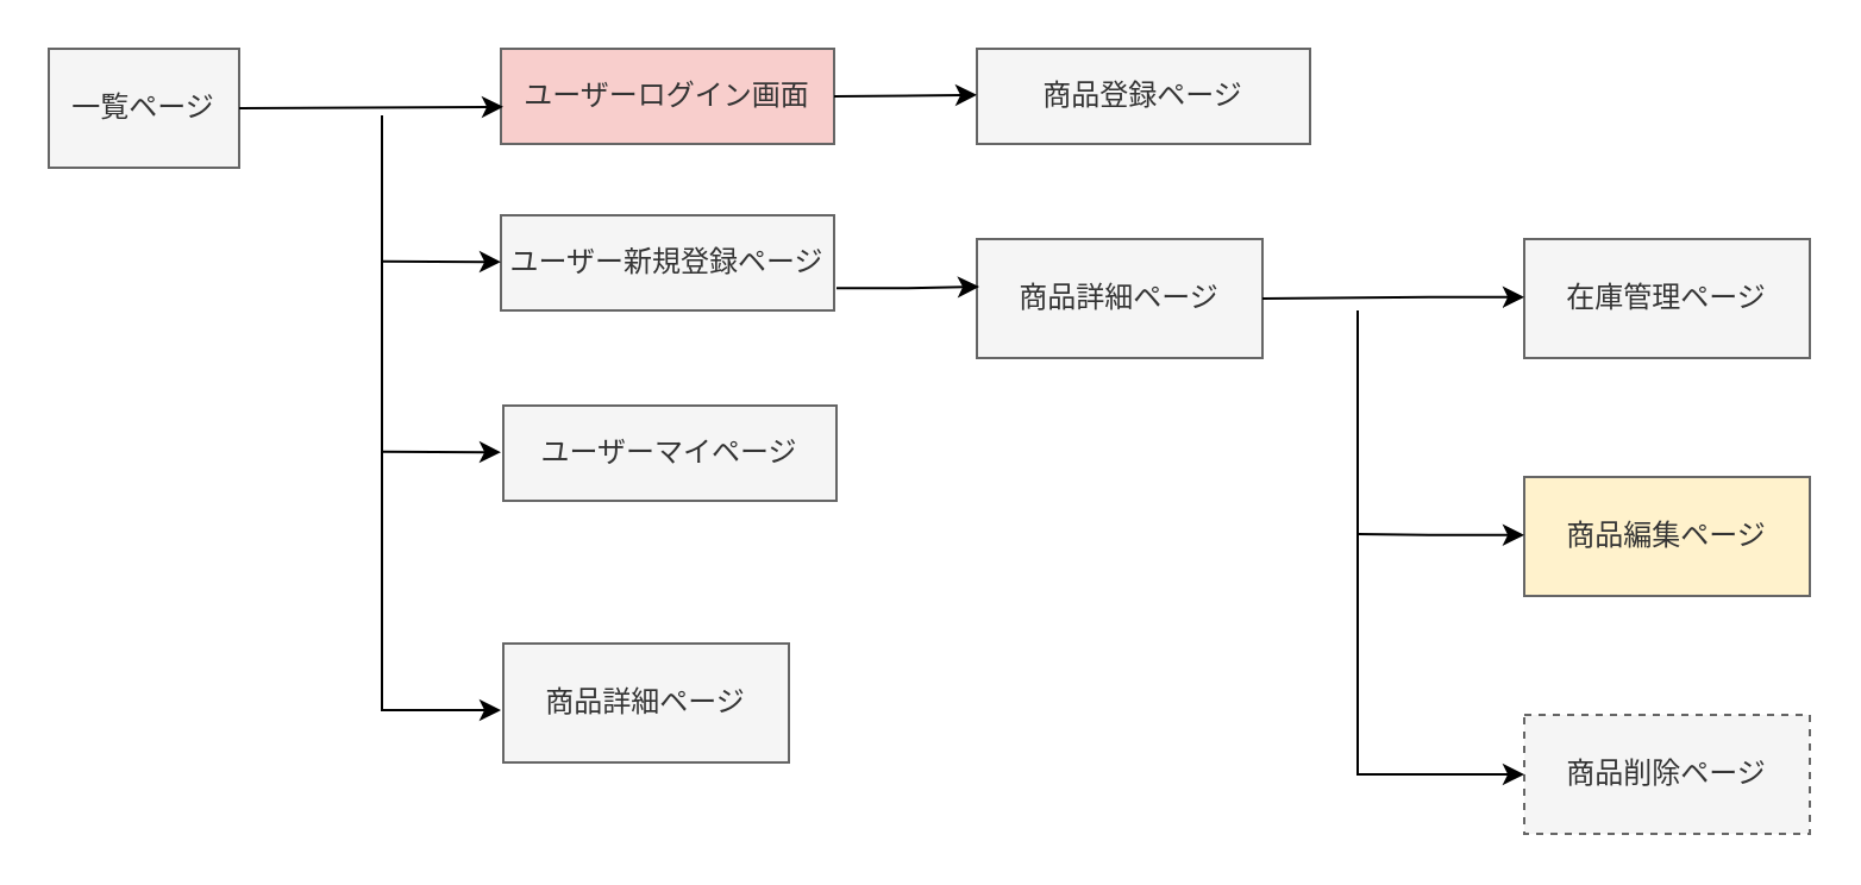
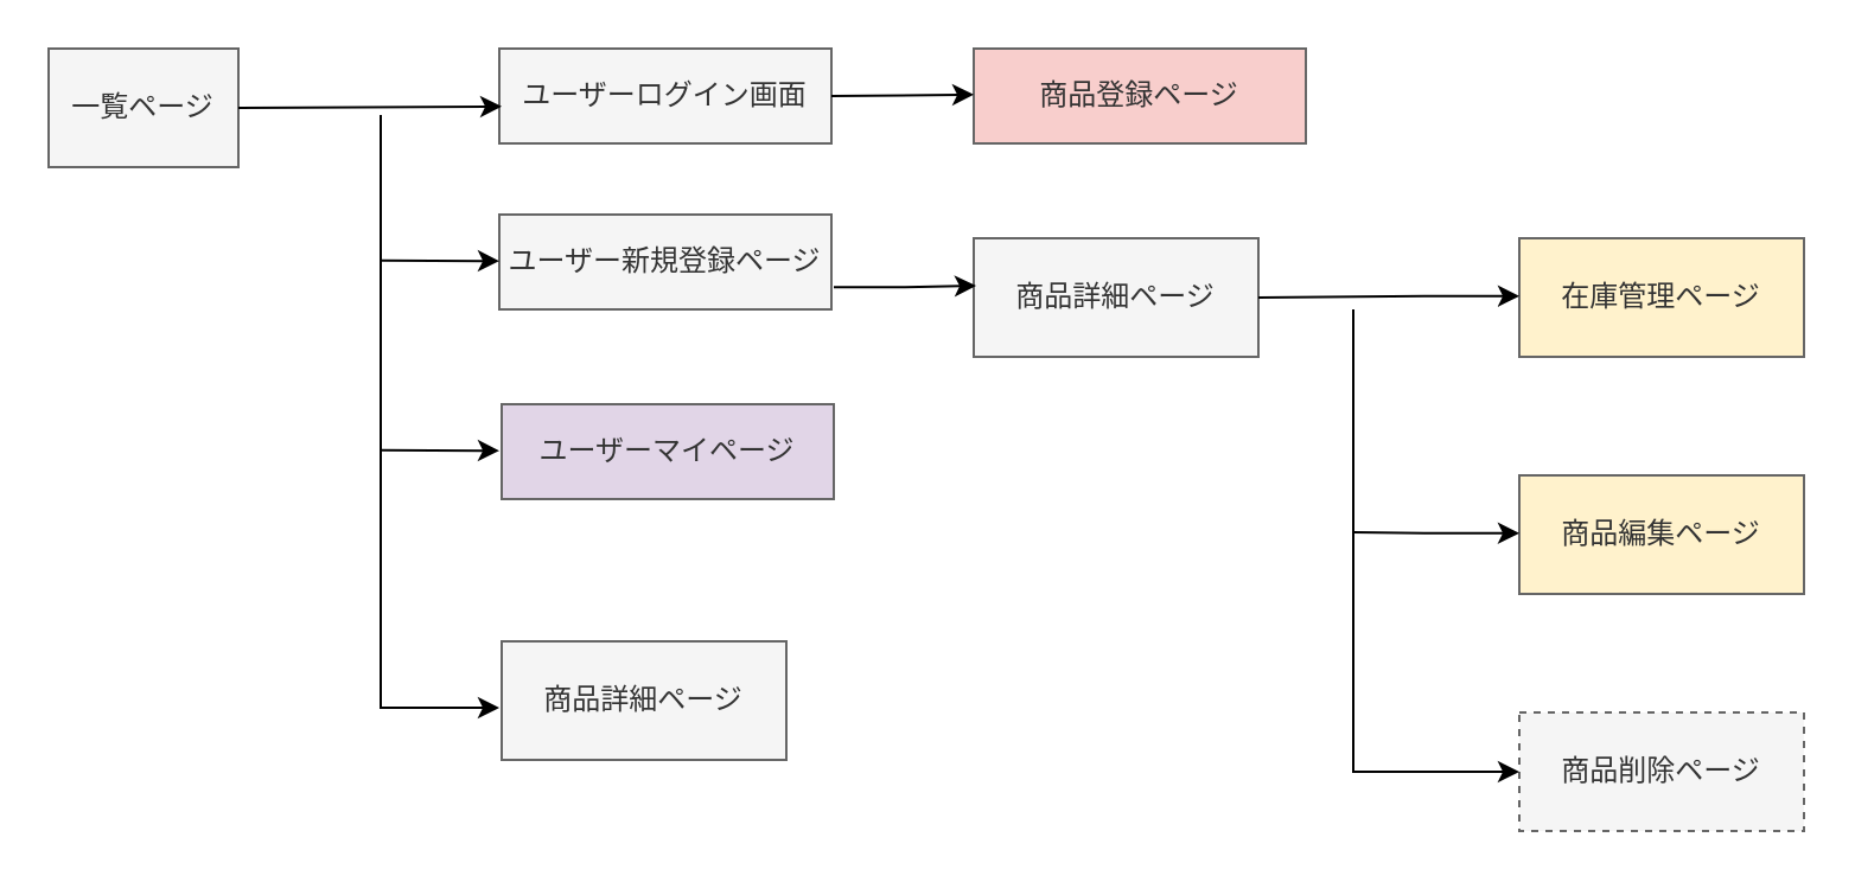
  <mxCell id="0" />
  <mxCell id="1" parent="0" />
  <mxCell id="2" value="一覧ページ" style="whiteSpace=wrap;html=1;align=center;fillColor=#f5f5f5;fontColor=#333333;strokeColor=#666666;" parent="1" vertex="1"><mxGeometry x="20" y="20" width="80" height="50" as="geometry" /></mxCell>
- <mxCell id="3" value="ユーザーログイン画面" style="whiteSpace=wrap;html=1;align=center;fillColor=#f8cecc;fontColor=#333333;strokeColor=#666666;" parent="1" vertex="1"><mxGeometry x="210" y="20" width="140" height="40" as="geometry" /></mxCell>
+ <mxCell id="3" value="ユーザーログイン画面" style="whiteSpace=wrap;html=1;align=center;fillColor=#f5f5f5;fontColor=#333333;strokeColor=#666666;" parent="1" vertex="1"><mxGeometry x="210" y="20" width="140" height="40" as="geometry" /></mxCell>
  <mxCell id="4" value="ユーザー新規登録ページ" style="whiteSpace=wrap;html=1;align=center;fillColor=#f5f5f5;fontColor=#333333;strokeColor=#666666;" parent="1" vertex="1"><mxGeometry x="210" y="90" width="140" height="40" as="geometry" /></mxCell>
- <mxCell id="5" value="ユーザーマイページ" style="whiteSpace=wrap;html=1;align=center;fillColor=#f5f5f5;fontColor=#333333;strokeColor=#666666;" parent="1" vertex="1"><mxGeometry x="211" y="170" width="140" height="40" as="geometry" /></mxCell>
+ <mxCell id="5" value="ユーザーマイページ" style="whiteSpace=wrap;html=1;align=center;fillColor=#e1d5e7;fontColor=#333333;strokeColor=#666666;" parent="1" vertex="1"><mxGeometry x="211" y="170" width="140" height="40" as="geometry" /></mxCell>
  <mxCell id="6" value="商品詳細ページ" style="whiteSpace=wrap;html=1;align=center;fillColor=#f5f5f5;fontColor=#333333;strokeColor=#666666;" parent="1" vertex="1"><mxGeometry x="211" y="270" width="120" height="50" as="geometry" /></mxCell>
- <mxCell id="7" value="商品登録ページ" style="whiteSpace=wrap;html=1;align=center;fillColor=#f5f5f5;fontColor=#333333;strokeColor=#666666;" parent="1" vertex="1"><mxGeometry x="410" y="20" width="140" height="40" as="geometry" /></mxCell>
+ <mxCell id="7" value="商品登録ページ" style="whiteSpace=wrap;html=1;align=center;fillColor=#f8cecc;fontColor=#333333;strokeColor=#666666;" parent="1" vertex="1"><mxGeometry x="410" y="20" width="140" height="40" as="geometry" /></mxCell>
  <mxCell id="8" value="商品詳細ページ" style="whiteSpace=wrap;html=1;align=center;fillColor=#f5f5f5;fontColor=#333333;strokeColor=#666666;" parent="1" vertex="1"><mxGeometry x="410" y="100" width="120" height="50" as="geometry" /></mxCell>
- <mxCell id="9" value="在庫管理ページ" style="whiteSpace=wrap;html=1;align=center;fillColor=#f5f5f5;fontColor=#333333;strokeColor=#666666;" parent="1" vertex="1"><mxGeometry x="640" y="100" width="120" height="50" as="geometry" /></mxCell>
+ <mxCell id="9" value="在庫管理ページ" style="whiteSpace=wrap;html=1;align=center;fillColor=#fff2cc;fontColor=#333333;strokeColor=#666666;" parent="1" vertex="1"><mxGeometry x="640" y="100" width="120" height="50" as="geometry" /></mxCell>
  <mxCell id="10" value="商品編集ページ" style="whiteSpace=wrap;html=1;align=center;fillColor=#fff2cc;fontColor=#333333;strokeColor=#666666;" parent="1" vertex="1"><mxGeometry x="640" y="200" width="120" height="50" as="geometry" /></mxCell>
  <mxCell id="11" value="商品削除ページ" style="whiteSpace=wrap;html=1;align=center;fillColor=#f5f5f5;fontColor=#333333;strokeColor=#666666;dashed=1;" parent="1" vertex="1"><mxGeometry x="640" y="300" width="120" height="50" as="geometry" /></mxCell>
  <mxCell id="12" value="" style="endArrow=none;html=1;rounded=0;startArrow=classic;startFill=1;entryX=1;entryY=0.5;entryDx=0;entryDy=0;" parent="1" edge="1" target="2"><mxGeometry relative="1" as="geometry"><mxPoint x="211" y="44.41" as="sourcePoint" /><mxPoint x="150" y="44" as="targetPoint" /><Array as="points" /></mxGeometry></mxCell>
  <mxCell id="13" value="" style="endArrow=none;html=1;rounded=0;startArrow=classic;startFill=1;" parent="1" edge="1"><mxGeometry relative="1" as="geometry"><mxPoint x="210" y="189.59" as="sourcePoint" /><mxPoint x="160" y="189.41" as="targetPoint" /><Array as="points" /></mxGeometry></mxCell>
  <mxCell id="14" value="" style="endArrow=none;html=1;rounded=0;startArrow=classic;startFill=1;" parent="1" edge="1"><mxGeometry relative="1" as="geometry"><mxPoint x="210" y="298" as="sourcePoint" /><mxPoint x="160" y="48" as="targetPoint" /><Array as="points"><mxPoint x="160" y="298" /></Array></mxGeometry></mxCell>
  <mxCell id="15" value="" style="endArrow=none;html=1;rounded=0;startArrow=classic;startFill=1;entryX=1;entryY=0.5;entryDx=0;entryDy=0;" parent="1" edge="1" target="3"><mxGeometry relative="1" as="geometry"><mxPoint x="410" y="39.41" as="sourcePoint" /><mxPoint x="360" y="39" as="targetPoint" /><Array as="points" /></mxGeometry></mxCell>
  <mxCell id="16" value="" style="endArrow=none;html=1;rounded=0;startArrow=classic;startFill=1;" parent="1" edge="1"><mxGeometry relative="1" as="geometry"><mxPoint x="210" y="109.59" as="sourcePoint" /><mxPoint x="160" y="109.41" as="targetPoint" /><Array as="points" /></mxGeometry></mxCell>
  <mxCell id="17" value="" style="endArrow=none;html=1;rounded=0;startArrow=classic;startFill=1;entryX=1;entryY=0.5;entryDx=0;entryDy=0;jumpSize=10;" parent="1" target="8" edge="1"><mxGeometry relative="1" as="geometry"><mxPoint x="640" y="124.41" as="sourcePoint" /><mxPoint x="560" y="124.41" as="targetPoint" /><Array as="points"><mxPoint x="600" y="124.41" /></Array></mxGeometry></mxCell>
  <mxCell id="18" value="" style="endArrow=none;html=1;rounded=0;startArrow=classic;startFill=1;exitX=0;exitY=0.5;exitDx=0;exitDy=0;jumpSize=11;" parent="1" source="11" edge="1"><mxGeometry relative="1" as="geometry"><mxPoint x="590" y="350" as="sourcePoint" /><mxPoint x="570" y="130" as="targetPoint" /><Array as="points"><mxPoint x="570" y="325" /></Array></mxGeometry></mxCell>
  <mxCell id="19" value="" style="endArrow=none;html=1;rounded=0;startArrow=classic;startFill=1;" parent="1" edge="1"><mxGeometry relative="1" as="geometry"><mxPoint x="640" y="224.41" as="sourcePoint" /><mxPoint x="570" y="224" as="targetPoint" /><Array as="points"><mxPoint x="600" y="224.41" /></Array></mxGeometry></mxCell>
  <mxCell id="20" value="" style="endArrow=none;html=1;rounded=0;startArrow=classic;startFill=1;entryX=1;entryY=0.5;entryDx=0;entryDy=0;" edge="1" parent="1"><mxGeometry relative="1" as="geometry"><mxPoint x="411" y="120" as="sourcePoint" /><mxPoint x="351" y="120.59" as="targetPoint" /><Array as="points"><mxPoint x="381" y="120.59" /></Array></mxGeometry></mxCell>
